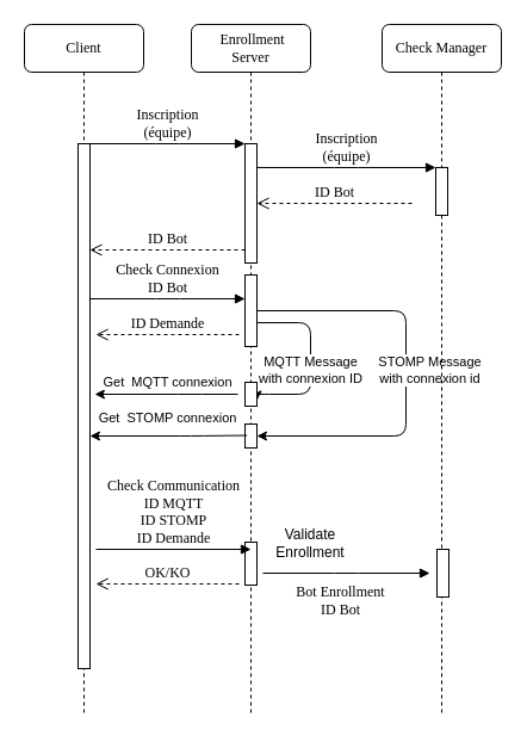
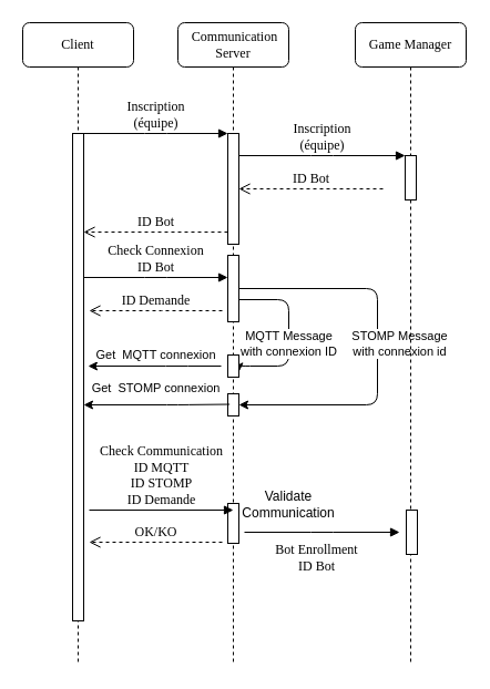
  <mxCell id="0" />
  <mxCell id="1" parent="0" />
- <mxCell id="2" value="&amp;nbsp;Enrollment&lt;br&gt;Server" style="shape=umlLifeline;perimeter=lifelinePerimeter;whiteSpace=wrap;html=1;container=1;collapsible=0;recursiveResize=0;outlineConnect=0;rounded=1;shadow=0;comic=0;labelBackgroundColor=none;strokeWidth=1;fontFamily=Verdana;fontSize=12;align=center;" parent="1" vertex="1"><mxGeometry x="160" y="20" width="100" height="580" as="geometry" /></mxCell>
+ <mxCell id="2" value="&amp;nbsp;Communication&lt;br&gt;Server" style="shape=umlLifeline;perimeter=lifelinePerimeter;whiteSpace=wrap;html=1;container=1;collapsible=0;recursiveResize=0;outlineConnect=0;rounded=1;shadow=0;comic=0;labelBackgroundColor=none;strokeWidth=1;fontFamily=Verdana;fontSize=12;align=center;" parent="1" vertex="1"><mxGeometry x="160" y="20" width="100" height="580" as="geometry" /></mxCell>
  <mxCell id="3" value="" style="html=1;points=[];perimeter=orthogonalPerimeter;rounded=0;shadow=0;comic=0;labelBackgroundColor=none;strokeWidth=1;fontFamily=Verdana;fontSize=12;align=center;" parent="2" vertex="1"><mxGeometry x="45" y="100" width="10" height="100" as="geometry" /></mxCell>
  <mxCell id="4" value="ID Bot" style="html=1;verticalAlign=bottom;endArrow=open;dashed=1;endSize=8;labelBackgroundColor=none;fontFamily=Verdana;fontSize=12;edgeStyle=elbowEdgeStyle;elbow=vertical;" parent="2" edge="1"><mxGeometry relative="1" as="geometry"><mxPoint x="55" y="150" as="targetPoint" /><Array as="points"><mxPoint x="130" y="150" /><mxPoint x="160" y="150" /></Array><mxPoint x="185" y="150" as="sourcePoint" /></mxGeometry></mxCell>
  <mxCell id="5" value="MQTT Message&lt;br&gt;with connexion ID" style="edgeStyle=orthogonalEdgeStyle;html=1;entryX=1.001;entryY=0.77;entryDx=0;entryDy=0;entryPerimeter=0;" parent="2" source="7" target="9" edge="1"><mxGeometry x="0.094" relative="1" as="geometry"><Array as="points"><mxPoint x="100" y="250" /><mxPoint x="100" y="310" /><mxPoint x="55" y="310" /></Array><mxPoint as="offset" /></mxGeometry></mxCell>
  <mxCell id="6" value="STOMP Message&lt;br&gt;with connexion id" style="edgeStyle=orthogonalEdgeStyle;html=1;" parent="2" source="7" target="10" edge="1"><mxGeometry x="-0.014" y="20" relative="1" as="geometry"><Array as="points"><mxPoint x="180" y="240" /><mxPoint x="180" y="345" /></Array><mxPoint as="offset" /></mxGeometry></mxCell>
  <mxCell id="7" value="" style="html=1;points=[];perimeter=orthogonalPerimeter;rounded=0;shadow=0;comic=0;labelBackgroundColor=none;strokeWidth=1;fontFamily=Verdana;fontSize=12;align=center;" parent="2" vertex="1"><mxGeometry x="45" y="210" width="10" height="60" as="geometry" /></mxCell>
  <mxCell id="8" value="Check Connexion&lt;br&gt;ID Bot" style="html=1;verticalAlign=bottom;endArrow=block;entryX=0;entryY=0;labelBackgroundColor=none;fontFamily=Verdana;fontSize=12;edgeStyle=elbowEdgeStyle;elbow=vertical;" parent="2" edge="1"><mxGeometry relative="1" as="geometry"><mxPoint x="-85" y="230" as="sourcePoint" /><mxPoint x="45" y="230" as="targetPoint" /></mxGeometry></mxCell>
  <mxCell id="9" value="" style="html=1;points=[];perimeter=orthogonalPerimeter;rounded=0;shadow=0;comic=0;labelBackgroundColor=none;strokeWidth=1;fontFamily=Verdana;fontSize=12;align=center;" parent="2" vertex="1"><mxGeometry x="45" y="300" width="10" height="20" as="geometry" /></mxCell>
  <mxCell id="10" value="" style="html=1;points=[];perimeter=orthogonalPerimeter;rounded=0;shadow=0;comic=0;labelBackgroundColor=none;strokeWidth=1;fontFamily=Verdana;fontSize=12;align=center;" parent="2" vertex="1"><mxGeometry x="45" y="335" width="10" height="20" as="geometry" /></mxCell>
  <mxCell id="11" value="" style="html=1;points=[];perimeter=orthogonalPerimeter;rounded=0;shadow=0;comic=0;labelBackgroundColor=none;strokeWidth=1;fontFamily=Verdana;fontSize=12;align=center;" parent="2" vertex="1"><mxGeometry x="45" y="434" width="10" height="36" as="geometry" /></mxCell>
- <mxCell id="12" value="Check Manager" style="shape=umlLifeline;perimeter=lifelinePerimeter;whiteSpace=wrap;html=1;container=1;collapsible=0;recursiveResize=0;outlineConnect=0;rounded=1;shadow=0;comic=0;labelBackgroundColor=none;strokeWidth=1;fontFamily=Verdana;fontSize=12;align=center;" parent="1" vertex="1"><mxGeometry x="320" y="20" width="100" height="580" as="geometry" /></mxCell>
+ <mxCell id="12" value="Game Manager" style="shape=umlLifeline;perimeter=lifelinePerimeter;whiteSpace=wrap;html=1;container=1;collapsible=0;recursiveResize=0;outlineConnect=0;rounded=1;shadow=0;comic=0;labelBackgroundColor=none;strokeWidth=1;fontFamily=Verdana;fontSize=12;align=center;" parent="1" vertex="1"><mxGeometry x="320" y="20" width="100" height="580" as="geometry" /></mxCell>
  <mxCell id="13" value="" style="html=1;points=[];perimeter=orthogonalPerimeter;rounded=0;shadow=0;comic=0;labelBackgroundColor=none;strokeWidth=1;fontFamily=Verdana;fontSize=12;align=center;" parent="12" vertex="1"><mxGeometry x="45" y="120" width="10" height="40" as="geometry" /></mxCell>
  <mxCell id="14" value="" style="html=1;points=[];perimeter=orthogonalPerimeter;rounded=0;shadow=0;comic=0;labelBackgroundColor=none;strokeWidth=1;fontFamily=Verdana;fontSize=12;align=center;" parent="12" vertex="1"><mxGeometry x="46" y="440" width="10" height="40" as="geometry" /></mxCell>
  <mxCell id="15" value="Client" style="shape=umlLifeline;perimeter=lifelinePerimeter;whiteSpace=wrap;html=1;container=1;collapsible=0;recursiveResize=0;outlineConnect=0;rounded=1;shadow=0;comic=0;labelBackgroundColor=none;strokeWidth=1;fontFamily=Verdana;fontSize=12;align=center;" parent="1" vertex="1"><mxGeometry x="20" y="20" width="100" height="580" as="geometry" /></mxCell>
  <mxCell id="16" value="" style="html=1;points=[];perimeter=orthogonalPerimeter;rounded=0;shadow=0;comic=0;labelBackgroundColor=none;strokeWidth=1;fontFamily=Verdana;fontSize=12;align=center;" parent="15" vertex="1"><mxGeometry x="45" y="100" width="10" height="440" as="geometry" /></mxCell>
  <mxCell id="17" value="ID Bot" style="html=1;verticalAlign=bottom;endArrow=open;dashed=1;endSize=8;labelBackgroundColor=none;fontFamily=Verdana;fontSize=12;edgeStyle=elbowEdgeStyle;elbow=vertical;" parent="15" edge="1"><mxGeometry relative="1" as="geometry"><mxPoint x="55" y="189" as="targetPoint" /><Array as="points"><mxPoint x="130" y="189" /><mxPoint x="160" y="189" /></Array><mxPoint x="185" y="189" as="sourcePoint" /></mxGeometry></mxCell>
  <mxCell id="18" value="ID Demande" style="html=1;verticalAlign=bottom;endArrow=open;dashed=1;endSize=8;labelBackgroundColor=none;fontFamily=Verdana;fontSize=12;edgeStyle=elbowEdgeStyle;elbow=vertical;" parent="15" edge="1"><mxGeometry relative="1" as="geometry"><mxPoint x="60" y="260" as="targetPoint" /><Array as="points"><mxPoint x="135" y="260" /><mxPoint x="165" y="260" /></Array><mxPoint x="180" y="260" as="sourcePoint" /></mxGeometry></mxCell>
  <mxCell id="19" value="Get&amp;nbsp; MQTT connexion" style="endArrow=classic;html=1;" parent="15" edge="1"><mxGeometry x="-0.017" y="-10" width="50" height="50" relative="1" as="geometry"><mxPoint x="179" y="310" as="sourcePoint" /><mxPoint x="59" y="310" as="targetPoint" /><Array as="points"><mxPoint x="139" y="310" /></Array><mxPoint as="offset" /></mxGeometry></mxCell>
  <mxCell id="20" value="Inscription&lt;br&gt;(équipe)" style="html=1;verticalAlign=bottom;endArrow=block;entryX=0;entryY=0;labelBackgroundColor=none;fontFamily=Verdana;fontSize=12;edgeStyle=elbowEdgeStyle;elbow=vertical;" parent="1" source="16" target="3" edge="1"><mxGeometry relative="1" as="geometry"><mxPoint x="140" y="130" as="sourcePoint" /></mxGeometry></mxCell>
  <mxCell id="21" value="Inscription&lt;br&gt;(équipe)" style="html=1;verticalAlign=bottom;endArrow=block;entryX=0;entryY=0;labelBackgroundColor=none;fontFamily=Verdana;fontSize=12;edgeStyle=elbowEdgeStyle;elbow=vertical;" parent="1" source="3" target="13" edge="1"><mxGeometry relative="1" as="geometry"><mxPoint x="290" y="140" as="sourcePoint" /></mxGeometry></mxCell>
  <mxCell id="22" value="Get&amp;nbsp; STOMP connexion" style="endArrow=classic;html=1;exitX=0.167;exitY=0.476;exitDx=0;exitDy=0;exitPerimeter=0;" parent="1" source="10" target="16" edge="1"><mxGeometry x="0.013" y="-15" width="50" height="50" relative="1" as="geometry"><mxPoint x="210" y="340" as="sourcePoint" /><mxPoint x="90" y="340" as="targetPoint" /><Array as="points"><mxPoint x="160" y="365" /></Array><mxPoint as="offset" /></mxGeometry></mxCell>
  <mxCell id="23" value="Check Communication&lt;br&gt;ID MQTT&lt;br&gt;ID STOMP&lt;br&gt;ID Demande" style="html=1;verticalAlign=bottom;endArrow=block;labelBackgroundColor=none;fontFamily=Verdana;fontSize=12;edgeStyle=elbowEdgeStyle;elbow=vertical;entryX=0.5;entryY=0.167;entryDx=0;entryDy=0;entryPerimeter=0;" parent="1" target="11" edge="1"><mxGeometry relative="1" as="geometry"><mxPoint x="80" y="460" as="sourcePoint" /><mxPoint x="200" y="460" as="targetPoint" /></mxGeometry></mxCell>
- <mxCell id="24" value="Validate Enrollment" style="text;html=1;strokeColor=none;fillColor=none;align=center;verticalAlign=middle;whiteSpace=wrap;rounded=0;" parent="1" vertex="1"><mxGeometry x="230" y="440" width="60" height="30" as="geometry" /></mxCell>
+ <mxCell id="24" value="Validate Communication" style="text;html=1;strokeColor=none;fillColor=none;align=center;verticalAlign=middle;whiteSpace=wrap;rounded=0;" parent="1" vertex="1"><mxGeometry x="230" y="440" width="60" height="30" as="geometry" /></mxCell>
  <mxCell id="25" value="OK/KO" style="html=1;verticalAlign=bottom;endArrow=open;dashed=1;endSize=8;labelBackgroundColor=none;fontFamily=Verdana;fontSize=12;edgeStyle=elbowEdgeStyle;elbow=vertical;" parent="1" edge="1"><mxGeometry relative="1" as="geometry"><mxPoint x="80" y="489" as="targetPoint" /><Array as="points"><mxPoint x="155" y="489" /><mxPoint x="185" y="489" /></Array><mxPoint x="200" y="489" as="sourcePoint" /></mxGeometry></mxCell>
  <mxCell id="26" value="Bot Enrollment&lt;br&gt;ID Bot" style="html=1;verticalAlign=bottom;endArrow=block;labelBackgroundColor=none;fontFamily=Verdana;fontSize=12;edgeStyle=elbowEdgeStyle;elbow=vertical;" parent="1" edge="1"><mxGeometry x="-0.077" y="-40" relative="1" as="geometry"><mxPoint x="220" y="480" as="sourcePoint" /><mxPoint x="360" y="480" as="targetPoint" /><mxPoint as="offset" /></mxGeometry></mxCell>
